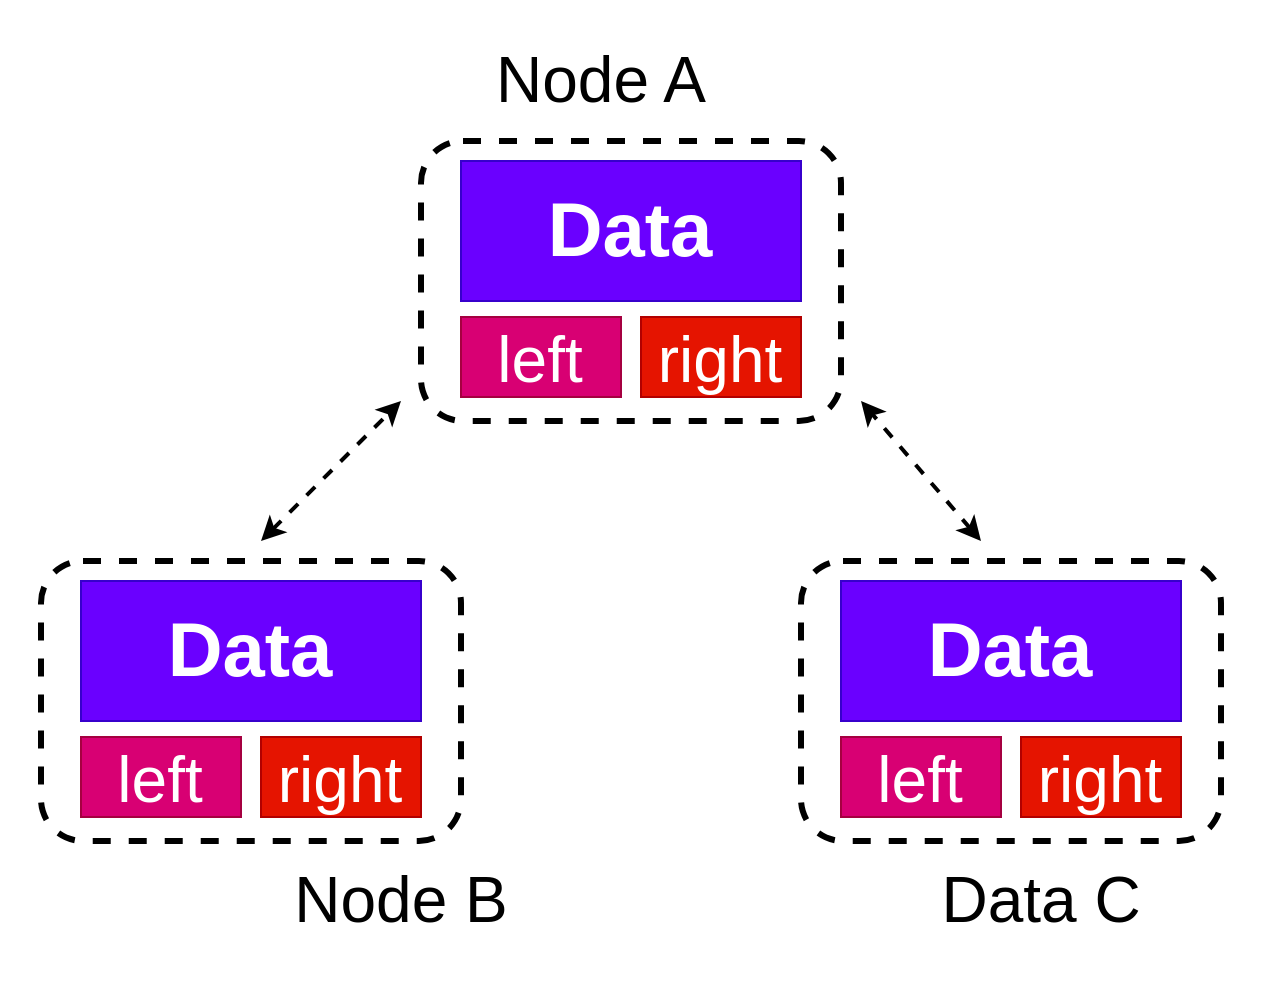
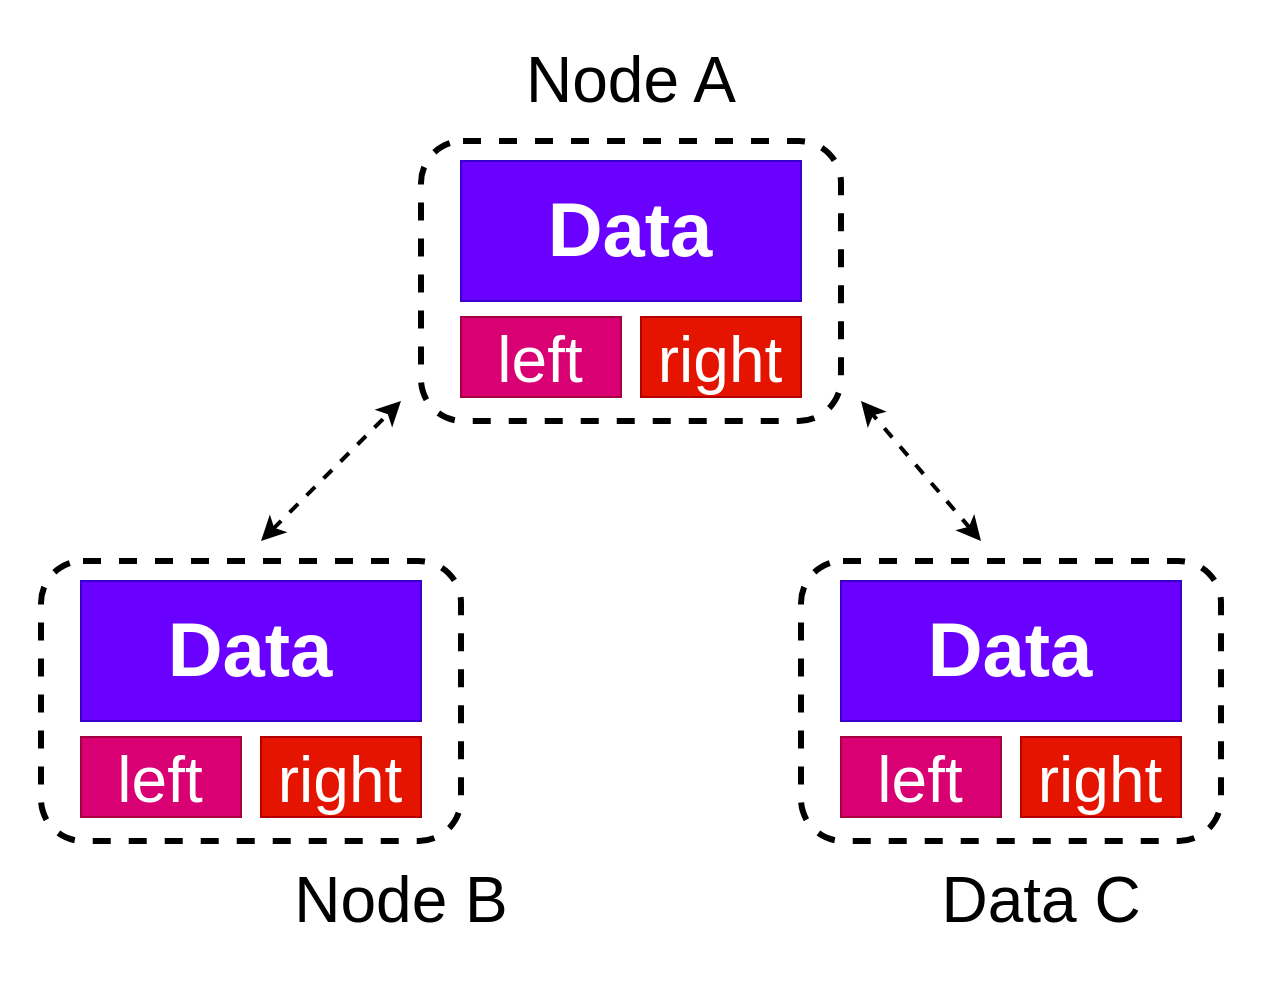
  <mxCell id="0" />
  <mxCell id="1" parent="0" />
  <mxCell id="2" value="" style="rounded=1;whiteSpace=wrap;html=1;fontSize=38;dashed=1;strokeWidth=3;fillColor=none;" vertex="1" parent="1"><mxGeometry x="210" y="70" width="210" height="140" as="geometry" /></mxCell>
  <mxCell id="3" value="&lt;b&gt;&lt;font style=&quot;font-size: 38px;&quot;&gt;Data&lt;/font&gt;&lt;/b&gt;" style="rounded=0;whiteSpace=wrap;html=1;fillColor=#6a00ff;fontColor=#ffffff;strokeColor=#3700CC;" vertex="1" parent="1"><mxGeometry x="230" y="80" width="170" height="70" as="geometry" /></mxCell>
  <mxCell id="4" value="&lt;font style=&quot;font-size: 32px;&quot;&gt;left&lt;/font&gt;" style="rounded=0;whiteSpace=wrap;html=1;fontSize=38;fillColor=#d80073;fontColor=#ffffff;strokeColor=#A50040;" vertex="1" parent="1"><mxGeometry x="230" y="158" width="80" height="40" as="geometry" /></mxCell>
  <mxCell id="5" value="&lt;font style=&quot;font-size: 32px;&quot;&gt;right&lt;/font&gt;" style="rounded=0;whiteSpace=wrap;html=1;fontSize=38;fillColor=#e51400;fontColor=#ffffff;strokeColor=#B20000;" vertex="1" parent="1"><mxGeometry x="320" y="158" width="80" height="40" as="geometry" /></mxCell>
  <mxCell id="6" value="" style="rounded=1;whiteSpace=wrap;html=1;fontSize=38;dashed=1;strokeWidth=3;fillColor=none;" vertex="1" parent="1"><mxGeometry x="20" y="280" width="210" height="140" as="geometry" /></mxCell>
  <mxCell id="7" value="&lt;b&gt;&lt;font style=&quot;font-size: 38px;&quot;&gt;Data&lt;/font&gt;&lt;/b&gt;" style="rounded=0;whiteSpace=wrap;html=1;fillColor=#6a00ff;fontColor=#ffffff;strokeColor=#3700CC;" vertex="1" parent="1"><mxGeometry x="40" y="290" width="170" height="70" as="geometry" /></mxCell>
  <mxCell id="8" value="&lt;font style=&quot;font-size: 32px;&quot;&gt;left&lt;/font&gt;" style="rounded=0;whiteSpace=wrap;html=1;fontSize=38;fillColor=#d80073;fontColor=#ffffff;strokeColor=#A50040;" vertex="1" parent="1"><mxGeometry x="40" y="368" width="80" height="40" as="geometry" /></mxCell>
  <mxCell id="9" value="&lt;font style=&quot;font-size: 32px;&quot;&gt;right&lt;/font&gt;" style="rounded=0;whiteSpace=wrap;html=1;fontSize=38;fillColor=#e51400;fontColor=#ffffff;strokeColor=#B20000;" vertex="1" parent="1"><mxGeometry x="130" y="368" width="80" height="40" as="geometry" /></mxCell>
  <mxCell id="10" value="" style="rounded=1;whiteSpace=wrap;html=1;fontSize=38;dashed=1;strokeWidth=3;fillColor=none;" vertex="1" parent="1"><mxGeometry x="400" y="280" width="210" height="140" as="geometry" /></mxCell>
  <mxCell id="11" value="&lt;b&gt;&lt;font style=&quot;font-size: 38px;&quot;&gt;Data&lt;/font&gt;&lt;/b&gt;" style="rounded=0;whiteSpace=wrap;html=1;fillColor=#6a00ff;fontColor=#ffffff;strokeColor=#3700CC;" vertex="1" parent="1"><mxGeometry x="420" y="290" width="170" height="70" as="geometry" /></mxCell>
  <mxCell id="12" value="&lt;font style=&quot;font-size: 32px;&quot;&gt;left&lt;/font&gt;" style="rounded=0;whiteSpace=wrap;html=1;fontSize=38;fillColor=#d80073;fontColor=#ffffff;strokeColor=#A50040;" vertex="1" parent="1"><mxGeometry x="420" y="368" width="80" height="40" as="geometry" /></mxCell>
  <mxCell id="13" value="&lt;font style=&quot;font-size: 32px;&quot;&gt;right&lt;/font&gt;" style="rounded=0;whiteSpace=wrap;html=1;fontSize=38;fillColor=#e51400;fontColor=#ffffff;strokeColor=#B20000;" vertex="1" parent="1"><mxGeometry x="510" y="368" width="80" height="40" as="geometry" /></mxCell>
  <mxCell id="14" value="" style="endArrow=classic;startArrow=classic;html=1;rounded=0;fontSize=32;strokeWidth=2;dashed=1;" edge="1" parent="1"><mxGeometry width="50" height="50" relative="1" as="geometry"><mxPoint x="130" y="270" as="sourcePoint" /><mxPoint x="200" y="200" as="targetPoint" /></mxGeometry></mxCell>
  <mxCell id="15" value="" style="endArrow=classic;startArrow=classic;html=1;rounded=0;dashed=1;fontSize=32;strokeWidth=2;" edge="1" parent="1"><mxGeometry width="50" height="50" relative="1" as="geometry"><mxPoint x="490" y="270" as="sourcePoint" /><mxPoint x="430" y="200" as="targetPoint" /></mxGeometry></mxCell>
- <mxCell id="16" value="Node A" style="text;html=1;align=center;verticalAlign=middle;resizable=0;points=[];autosize=1;strokeColor=none;fillColor=none;fontSize=32;" vertex="1" parent="1"><mxGeometry x="240" y="20" width="120" height="40" as="geometry" /></mxCell>
+ <mxCell id="16" value="Node A" style="text;html=1;align=center;verticalAlign=middle;resizable=0;points=[];autosize=1;strokeColor=none;fillColor=none;fontSize=32;" vertex="1" parent="1"><mxGeometry x="255" y="20" width="120" height="40" as="geometry" /></mxCell>
  <mxCell id="17" value="Data C" style="text;html=1;align=center;verticalAlign=middle;resizable=0;points=[];autosize=1;strokeColor=none;fillColor=none;fontSize=32;" vertex="1" parent="1"><mxGeometry x="460" y="430" width="120" height="40" as="geometry" /></mxCell>
  <mxCell id="18" value="Node B" style="text;html=1;align=center;verticalAlign=middle;resizable=0;points=[];autosize=1;strokeColor=none;fillColor=none;fontSize=32;" vertex="1" parent="1"><mxGeometry x="140" y="430" width="120" height="40" as="geometry" /></mxCell>
